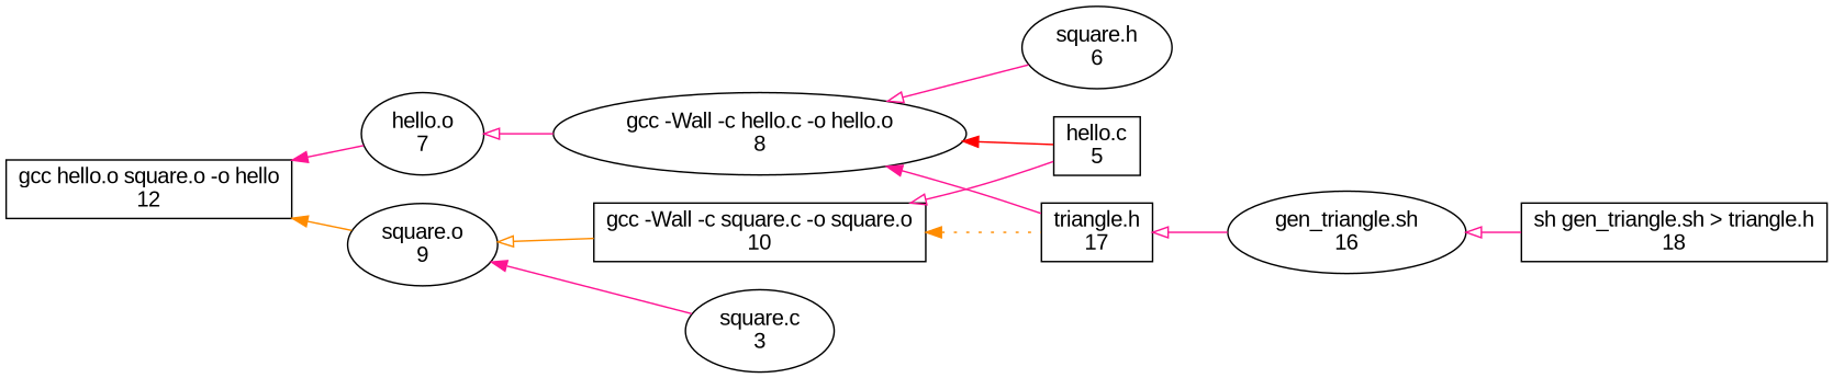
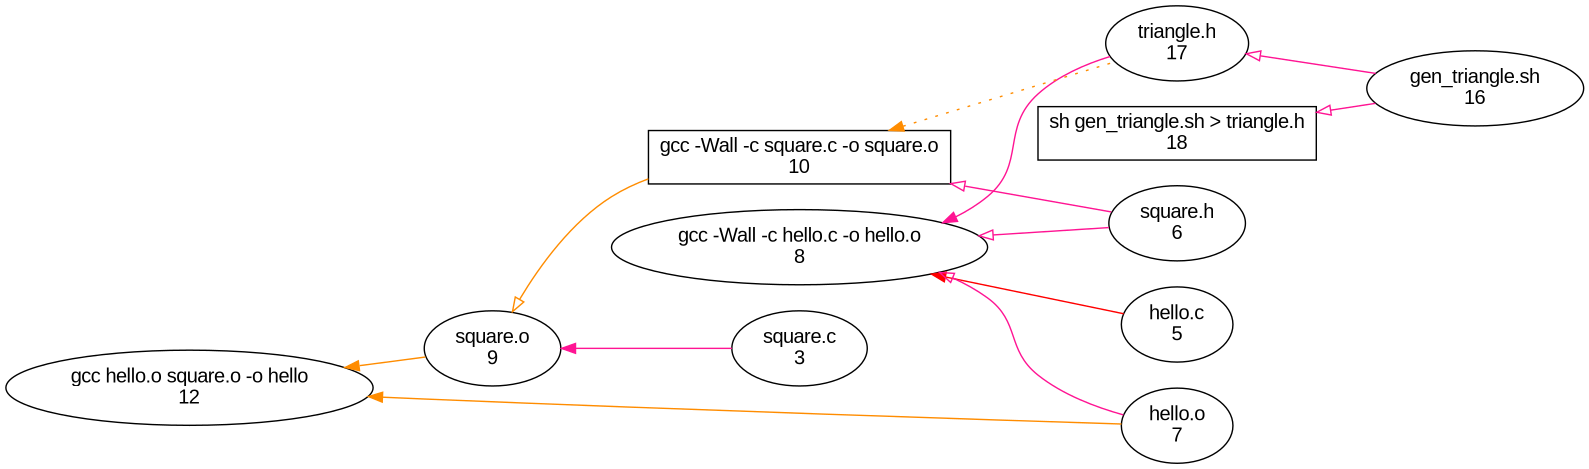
  digraph {
    fontname="Liberation Sans"
    rankdir=LR
    node [color="#000000" fontcolor="#000000" fontname="Liberation Sans" shape=oval style=solid]
    edge [arrowtail=normal color=deeppink dir=back fontname="Liberation Sans" style=solid]
    n1 [label="gcc -Wall -c hello.c -o hello.o\n8" shape=ellipse]
-   n2 [label="hello.c\n5" shape=box]
-   n3 [label="triangle.h\n17" shape=box]
+   n2 [label="hello.c\n5"]
+   n3 [label="triangle.h\n17"]
    n4 [label="square.h\n6"]
    n5 [label="gen_triangle.sh\n16"]
    n6 [label="hello.o\n7"]
    n7 [label="gcc -Wall -c square.c -o square.o\n10" shape=rectangle]
    n8 [label="square.c\n3"]
    n9 [label="square.o\n9"]
-   n10 [label="gcc hello.o square.o -o hello\n12" shape=rectangle]
+   n10 [label="gcc hello.o square.o -o hello\n12" shape=ellipse]
    n11 [label="sh gen_triangle.sh > triangle.h\n18" shape=rectangle]
    n1 -> n2 [color=red]
    n1 -> n3
    n1 -> n4 [arrowtail=empty]
    n3 -> n5 [arrowtail=empty]
-   n6 -> n1 [arrowtail=empty]
+   n1 -> n6 [arrowtail=empty]
    n7 -> n3 [color=darkorange style=dotted]
-   n7 -> n2 [arrowtail=empty]
+   n7 -> n4 [arrowtail=empty]
    n9 -> n7 [arrowtail=empty color=darkorange]
    n9 -> n8
-   n10 -> n6
+   n10 -> n6 [color=darkorange]
    n10 -> n9 [color=darkorange]
-   n5 -> n11 [arrowtail=empty]
+   n11 -> n5 [arrowtail=empty]
  }
